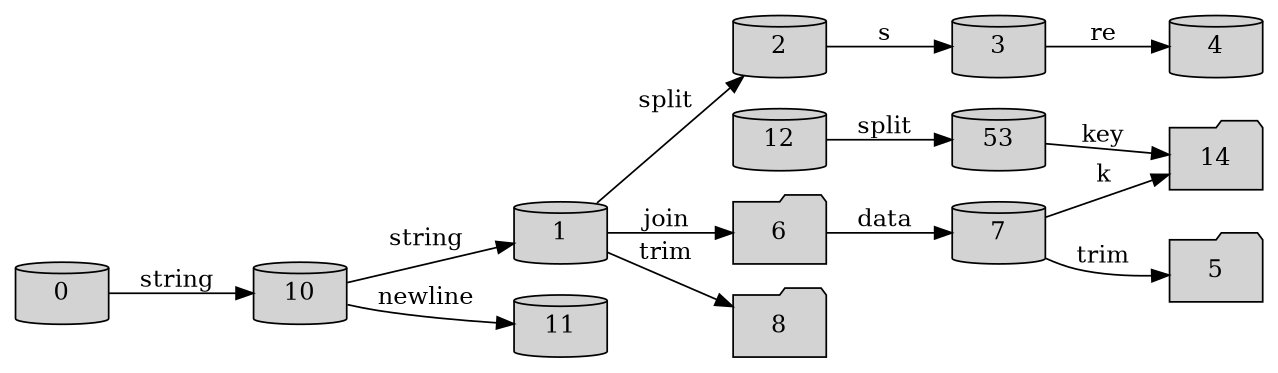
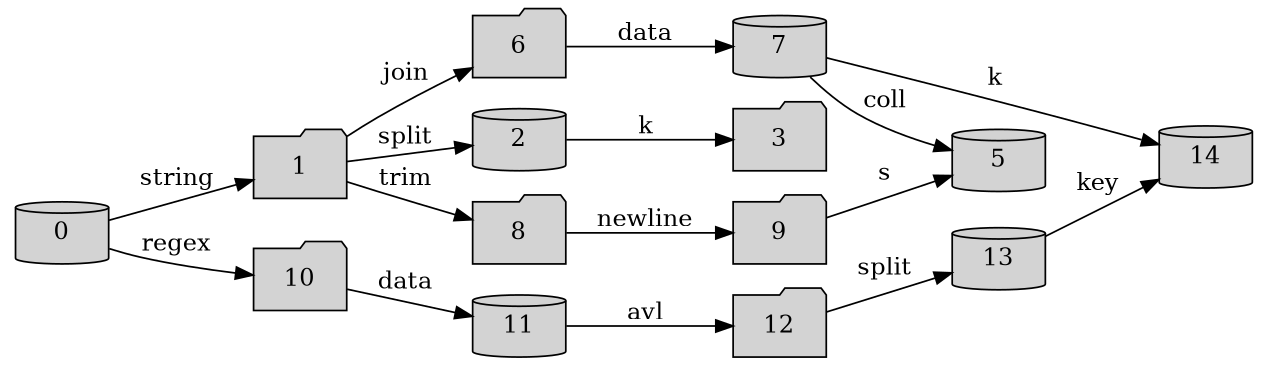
  digraph {
    rankdir=LR
    node [shape=cylinder style=filled]
-   1
+   1 [shape=folder]
    0
-   10
+   10 [shape=folder]
    2
    6 [shape=folder]
    8 [shape=folder]
    11
-   3
+   3 [shape=folder]
    7
-   4
-   5 [shape=folder]
-   14 [shape=folder]
-   12
-   13 [label=53]
+   9 [shape=folder]
+   5
+   14
+   12 [shape=folder]
+   13
    1 -> 2 [label="split "]
    1 -> 6 [label="join "]
    1 -> 8 [label="trim "]
-   10 -> 1 [label="string "]
-   0 -> 10 [label="string "]
-   10 -> 11 [label="newline "]
-   2 -> 3 [label="s "]
+   0 -> 1 [label="string "]
+   0 -> 10 [label="regex "]
+   10 -> 11 [label="data "]
+   2 -> 3 [label="k "]
    6 -> 7 [label="data "]
-   3 -> 4 [label="re "]
-   7 -> 5 [label="trim "]
+   8 -> 9 [label="newline "]
+   11 -> 12 [label="avl "]
+   7 -> 5 [label="coll "]
    7 -> 14 [label="k "]
+   9 -> 5 [label="s "]
    12 -> 13 [label="split "]
    13 -> 14 [label="key "]
  }
